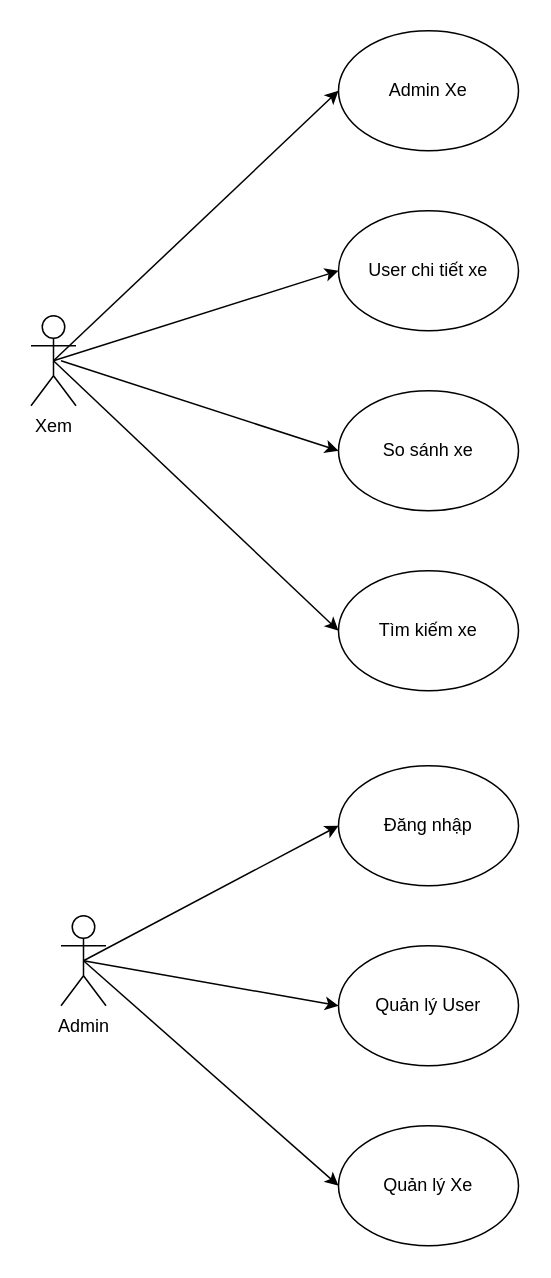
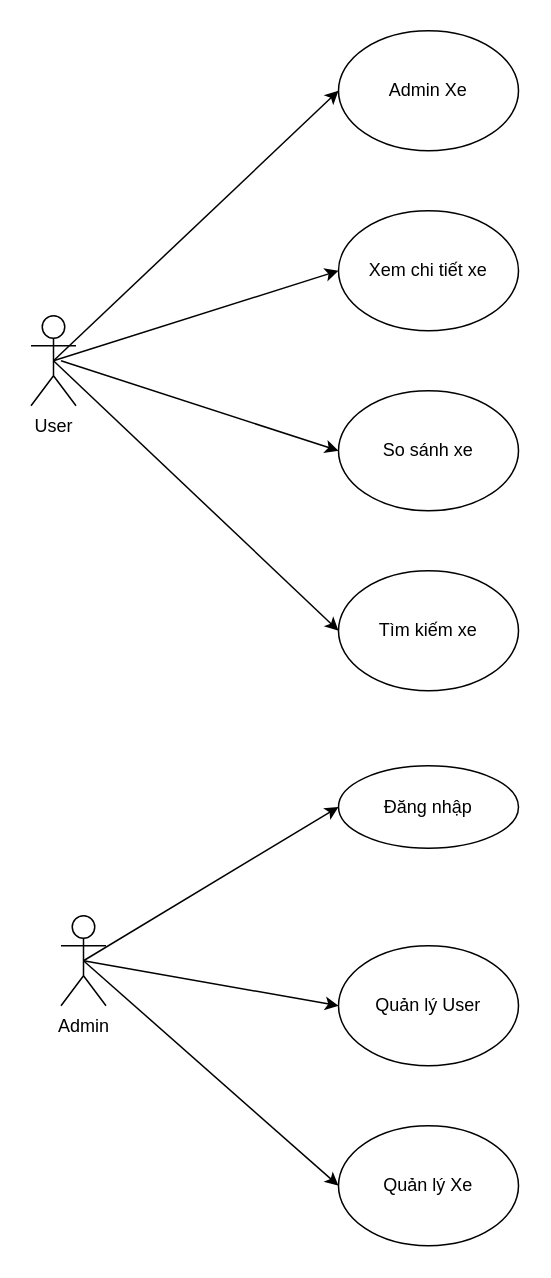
  <mxCell id="0" />
  <mxCell id="1" parent="0" />
- <mxCell id="2" value="Xem" style="shape=umlActor;verticalLabelPosition=bottom;verticalAlign=top;html=1;outlineConnect=0;" vertex="1" parent="1"><mxGeometry x="20" y="210" width="30" height="60" as="geometry" /></mxCell>
- <mxCell id="3" value="User chi tiết xe" style="ellipse;whiteSpace=wrap;html=1;" vertex="1" parent="1"><mxGeometry x="225" y="140" width="120" height="80" as="geometry" /></mxCell>
+ <mxCell id="2" value="User" style="shape=umlActor;verticalLabelPosition=bottom;verticalAlign=top;html=1;outlineConnect=0;" vertex="1" parent="1"><mxGeometry x="20" y="210" width="30" height="60" as="geometry" /></mxCell>
+ <mxCell id="3" value="Xem chi tiết xe" style="ellipse;whiteSpace=wrap;html=1;" vertex="1" parent="1"><mxGeometry x="225" y="140" width="120" height="80" as="geometry" /></mxCell>
  <mxCell id="4" value="So sánh xe" style="ellipse;whiteSpace=wrap;html=1;" vertex="1" parent="1"><mxGeometry x="225" y="260" width="120" height="80" as="geometry" /></mxCell>
  <mxCell id="5" value="Tìm kiếm xe" style="ellipse;whiteSpace=wrap;html=1;" vertex="1" parent="1"><mxGeometry x="225" y="380" width="120" height="80" as="geometry" /></mxCell>
  <mxCell id="6" value="Admin Xe" style="ellipse;whiteSpace=wrap;html=1;" vertex="1" parent="1"><mxGeometry x="225" y="20" width="120" height="80" as="geometry" /></mxCell>
  <mxCell id="7" value="" style="endArrow=classic;html=1;rounded=0;exitX=0.5;exitY=0.5;exitDx=0;exitDy=0;exitPerimeter=0;entryX=0;entryY=0.5;entryDx=0;entryDy=0;" edge="1" parent="1" source="2" target="6"><mxGeometry width="50" height="50" relative="1" as="geometry"><mxPoint x="320" y="200" as="sourcePoint" /><mxPoint x="370" y="150" as="targetPoint" /></mxGeometry></mxCell>
  <mxCell id="8" value="" style="endArrow=classic;html=1;rounded=0;exitX=0.5;exitY=0.5;exitDx=0;exitDy=0;exitPerimeter=0;entryX=0;entryY=0.5;entryDx=0;entryDy=0;" edge="1" parent="1" source="2" target="3"><mxGeometry width="50" height="50" relative="1" as="geometry"><mxPoint x="30" y="240" as="sourcePoint" /><mxPoint x="170" y="220" as="targetPoint" /></mxGeometry></mxCell>
  <mxCell id="9" value="" style="endArrow=classic;html=1;rounded=0;entryX=0;entryY=0.5;entryDx=0;entryDy=0;" edge="1" parent="1" target="4"><mxGeometry width="50" height="50" relative="1" as="geometry"><mxPoint x="40" y="240" as="sourcePoint" /><mxPoint x="180" y="240" as="targetPoint" /></mxGeometry></mxCell>
  <mxCell id="10" value="" style="endArrow=classic;html=1;rounded=0;exitX=0.5;exitY=0.5;exitDx=0;exitDy=0;exitPerimeter=0;entryX=0;entryY=0.5;entryDx=0;entryDy=0;" edge="1" parent="1" source="2" target="5"><mxGeometry width="50" height="50" relative="1" as="geometry"><mxPoint x="40" y="420" as="sourcePoint" /><mxPoint x="90" y="370" as="targetPoint" /></mxGeometry></mxCell>
  <mxCell id="11" value="Admin" style="shape=umlActor;verticalLabelPosition=bottom;verticalAlign=top;html=1;outlineConnect=0;" vertex="1" parent="1"><mxGeometry x="40" y="610" width="30" height="60" as="geometry" /></mxCell>
  <mxCell id="12" value="Quản lý User" style="ellipse;whiteSpace=wrap;html=1;" vertex="1" parent="1"><mxGeometry x="225" y="630" width="120" height="80" as="geometry" /></mxCell>
  <mxCell id="13" value="Quản lý Xe" style="ellipse;whiteSpace=wrap;html=1;" vertex="1" parent="1"><mxGeometry x="225" y="750" width="120" height="80" as="geometry" /></mxCell>
  <mxCell id="14" value="" style="endArrow=classic;html=1;rounded=0;exitX=0.5;exitY=0.5;exitDx=0;exitDy=0;exitPerimeter=0;entryX=0;entryY=0.5;entryDx=0;entryDy=0;" edge="1" parent="1" source="11" target="12"><mxGeometry width="50" height="50" relative="1" as="geometry"><mxPoint x="130" y="640" as="sourcePoint" /><mxPoint x="180" y="590" as="targetPoint" /></mxGeometry></mxCell>
  <mxCell id="15" value="" style="endArrow=classic;html=1;rounded=0;exitX=0.5;exitY=0.5;exitDx=0;exitDy=0;exitPerimeter=0;entryX=0;entryY=0.5;entryDx=0;entryDy=0;" edge="1" parent="1" source="11" target="13"><mxGeometry width="50" height="50" relative="1" as="geometry"><mxPoint x="130" y="770" as="sourcePoint" /><mxPoint x="180" y="720" as="targetPoint" /></mxGeometry></mxCell>
- <mxCell id="16" value="Đăng nhập" style="ellipse;whiteSpace=wrap;html=1;" vertex="1" parent="1"><mxGeometry x="225" y="510" width="120" height="80" as="geometry" /></mxCell>
+ <mxCell id="16" value="Đăng nhập" style="ellipse;whiteSpace=wrap;html=1;" vertex="1" parent="1"><mxGeometry x="225" y="510" width="120" height="55" as="geometry" /></mxCell>
  <mxCell id="17" value="" style="endArrow=classic;html=1;rounded=0;exitX=0.5;exitY=0.5;exitDx=0;exitDy=0;exitPerimeter=0;entryX=0;entryY=0.5;entryDx=0;entryDy=0;" edge="1" parent="1" source="11" target="16"><mxGeometry width="50" height="50" relative="1" as="geometry"><mxPoint x="320" y="500" as="sourcePoint" /><mxPoint x="370" y="450" as="targetPoint" /></mxGeometry></mxCell>
